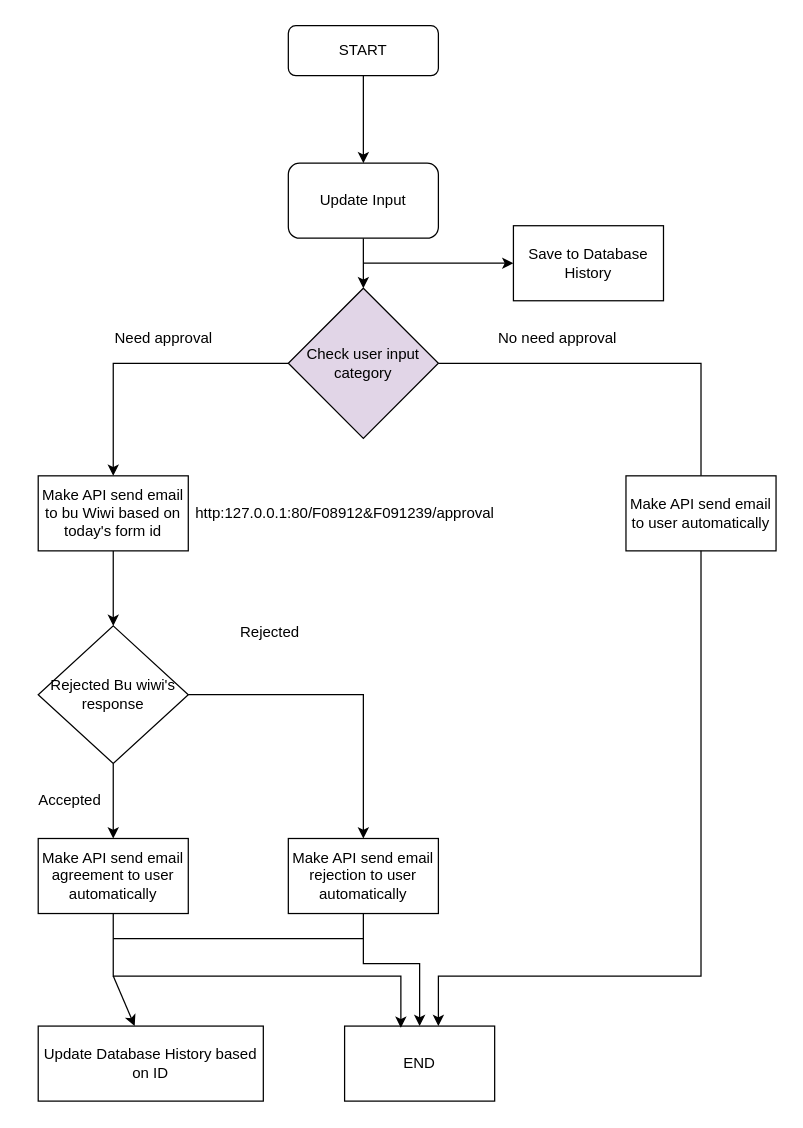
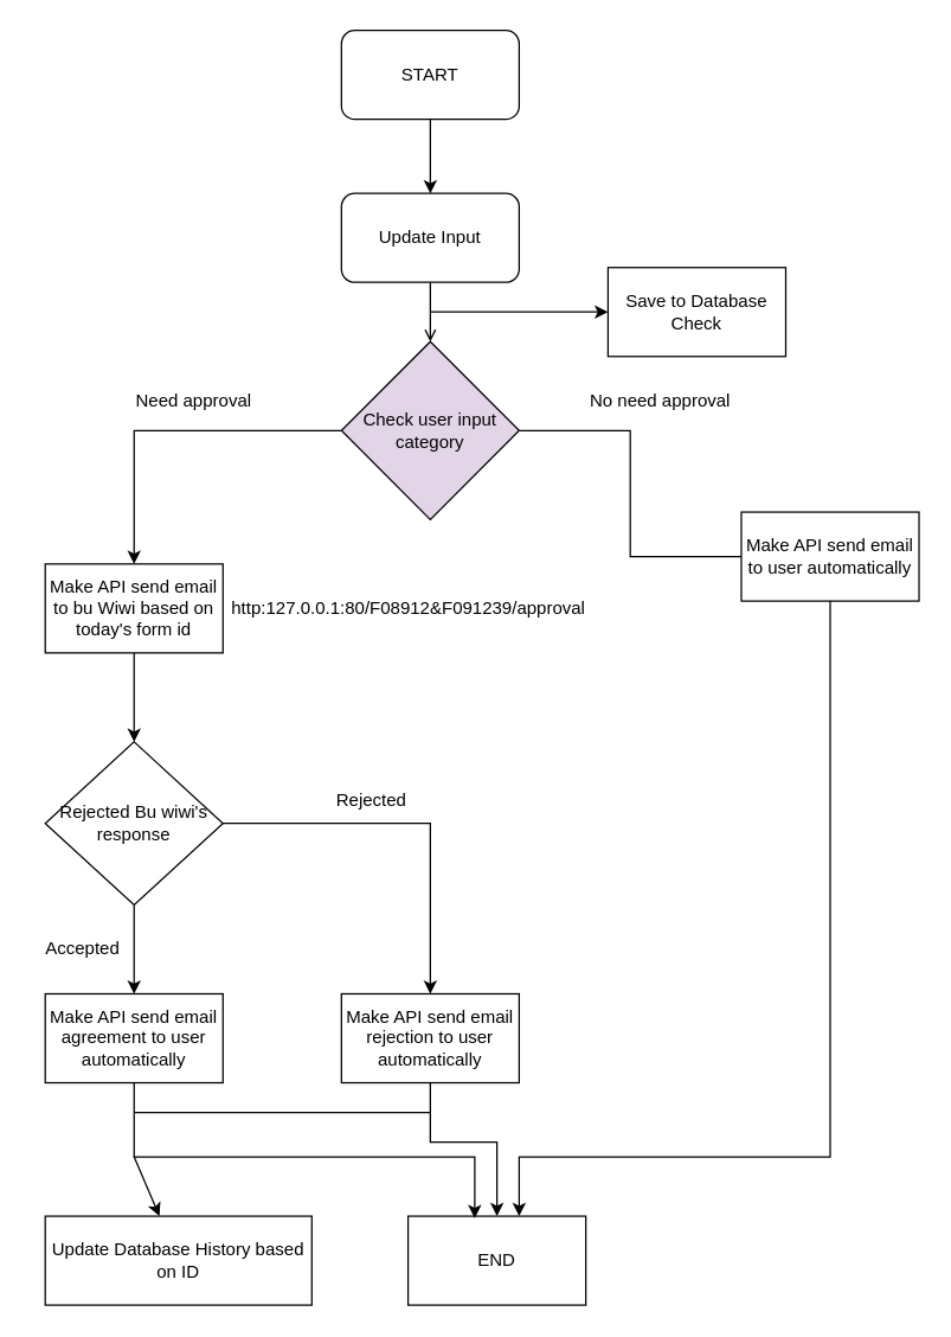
  <mxCell id="0" />
  <mxCell id="1" parent="0" />
  <mxCell id="2" value="" style="edgeStyle=orthogonalEdgeStyle;rounded=0;orthogonalLoop=1;jettySize=auto;html=1;" edge="1" parent="1" source="3" target="5"><mxGeometry relative="1" as="geometry" /></mxCell>
- <mxCell id="3" value="START" style="rounded=1;whiteSpace=wrap;html=1;" vertex="1" parent="1"><mxGeometry x="230" y="20" width="120" height="40" as="geometry" /></mxCell>
- <mxCell id="4" value="" style="edgeStyle=orthogonalEdgeStyle;rounded=0;orthogonalLoop=1;jettySize=auto;html=1;" edge="1" parent="1" source="5" target="8"><mxGeometry relative="1" as="geometry" /></mxCell>
+ <mxCell id="3" value="START" style="rounded=1;whiteSpace=wrap;html=1;" vertex="1" parent="1"><mxGeometry x="230" y="20" width="120" height="60" as="geometry" /></mxCell>
+ <mxCell id="4" value="" style="edgeStyle=orthogonalEdgeStyle;rounded=0;orthogonalLoop=1;jettySize=auto;html=1;endArrow=open;" edge="1" parent="1" source="5" target="8"><mxGeometry relative="1" as="geometry" /></mxCell>
  <mxCell id="5" value="Update Input" style="rounded=1;whiteSpace=wrap;html=1;" vertex="1" parent="1"><mxGeometry x="230" y="130" width="120" height="60" as="geometry" /></mxCell>
  <mxCell id="6" value="" style="edgeStyle=orthogonalEdgeStyle;rounded=0;orthogonalLoop=1;jettySize=auto;html=1;" edge="1" parent="1" source="8" target="10"><mxGeometry relative="1" as="geometry" /></mxCell>
  <mxCell id="7" value="" style="edgeStyle=orthogonalEdgeStyle;rounded=0;orthogonalLoop=1;jettySize=auto;html=1;endArrow=none;" edge="1" parent="1" source="8" target="11"><mxGeometry relative="1" as="geometry" /></mxCell>
  <mxCell id="8" value="Check user input category" style="rhombus;whiteSpace=wrap;html=1;fillColor=#e1d5e7;" vertex="1" parent="1"><mxGeometry x="230" y="230" width="120" height="120" as="geometry" /></mxCell>
  <mxCell id="9" value="" style="edgeStyle=orthogonalEdgeStyle;rounded=0;orthogonalLoop=1;jettySize=auto;html=1;" edge="1" parent="1" source="10" target="14"><mxGeometry relative="1" as="geometry" /></mxCell>
  <mxCell id="10" value="Make API send email to bu Wiwi based on today's form id" style="whiteSpace=wrap;html=1;" vertex="1" parent="1"><mxGeometry x="30" y="380" width="120" height="60" as="geometry" /></mxCell>
- <mxCell id="11" value="Make API send email to user automatically" style="whiteSpace=wrap;html=1;" vertex="1" parent="1"><mxGeometry x="500" y="380" width="120" height="60" as="geometry" /></mxCell>
+ <mxCell id="11" value="Make API send email to user automatically" style="whiteSpace=wrap;html=1;" vertex="1" parent="1"><mxGeometry x="500" y="345" width="120" height="60" as="geometry" /></mxCell>
  <mxCell id="12" value="" style="edgeStyle=orthogonalEdgeStyle;rounded=0;orthogonalLoop=1;jettySize=auto;html=1;" edge="1" parent="1" source="14" target="15"><mxGeometry relative="1" as="geometry" /></mxCell>
  <mxCell id="13" value="" style="edgeStyle=orthogonalEdgeStyle;rounded=0;orthogonalLoop=1;jettySize=auto;html=1;" edge="1" parent="1" source="14" target="17"><mxGeometry relative="1" as="geometry" /></mxCell>
  <mxCell id="14" value="Rejected Bu wiwi's response" style="rhombus;whiteSpace=wrap;html=1;" vertex="1" parent="1"><mxGeometry x="30" y="500" width="120" height="110" as="geometry" /></mxCell>
  <mxCell id="15" value="Make API send email agreement to user automatically" style="whiteSpace=wrap;html=1;" vertex="1" parent="1"><mxGeometry x="30" y="670" width="120" height="60" as="geometry" /></mxCell>
  <mxCell id="16" value="" style="edgeStyle=orthogonalEdgeStyle;rounded=0;orthogonalLoop=1;jettySize=auto;html=1;" edge="1" parent="1" source="17" target="18"><mxGeometry relative="1" as="geometry"><Array as="points"><mxPoint x="290" y="770" /><mxPoint x="335" y="770" /></Array></mxGeometry></mxCell>
  <mxCell id="17" value="Make API send email rejection to user automatically" style="whiteSpace=wrap;html=1;" vertex="1" parent="1"><mxGeometry x="230" y="670" width="120" height="60" as="geometry" /></mxCell>
  <mxCell id="18" value="END" style="whiteSpace=wrap;html=1;rounded=0;" vertex="1" parent="1"><mxGeometry x="275" y="820" width="120" height="60" as="geometry" /></mxCell>
  <mxCell id="19" value="" style="endArrow=classic;html=1;rounded=0;exitX=0.5;exitY=1;exitDx=0;exitDy=0;entryX=0.625;entryY=0;entryDx=0;entryDy=0;entryPerimeter=0;" edge="1" parent="1" source="11" target="18"><mxGeometry width="50" height="50" relative="1" as="geometry"><mxPoint x="270" y="670" as="sourcePoint" /><mxPoint x="320" y="620" as="targetPoint" /><Array as="points"><mxPoint x="560" y="780" /><mxPoint x="350" y="780" /></Array></mxGeometry></mxCell>
  <mxCell id="20" value="" style="endArrow=classic;html=1;rounded=0;exitX=0.5;exitY=1;exitDx=0;exitDy=0;entryX=0.375;entryY=0.023;entryDx=0;entryDy=0;entryPerimeter=0;" edge="1" parent="1" source="15" target="18"><mxGeometry width="50" height="50" relative="1" as="geometry"><mxPoint x="270" y="670" as="sourcePoint" /><mxPoint x="320" y="620" as="targetPoint" /><Array as="points"><mxPoint x="90" y="780" /><mxPoint x="320" y="780" /></Array></mxGeometry></mxCell>
- <mxCell id="21" value="Save to Database History" style="rounded=0;whiteSpace=wrap;html=1;" vertex="1" parent="1"><mxGeometry x="410" y="180" width="120" height="60" as="geometry" /></mxCell>
+ <mxCell id="21" value="Save to Database Check" style="rounded=0;whiteSpace=wrap;html=1;" vertex="1" parent="1"><mxGeometry x="410" y="180" width="120" height="60" as="geometry" /></mxCell>
  <mxCell id="22" value="" style="endArrow=classic;html=1;rounded=0;entryX=0;entryY=0.5;entryDx=0;entryDy=0;" edge="1" parent="1" target="21"><mxGeometry width="50" height="50" relative="1" as="geometry"><mxPoint x="290" y="210" as="sourcePoint" /><mxPoint x="570" y="230" as="targetPoint" /></mxGeometry></mxCell>
  <mxCell id="23" value="Update Database History based on ID" style="rounded=0;whiteSpace=wrap;html=1;" vertex="1" parent="1"><mxGeometry x="30" y="820" width="180" height="60" as="geometry" /></mxCell>
  <mxCell id="24" value="" style="endArrow=classic;html=1;rounded=0;" edge="1" parent="1" target="23"><mxGeometry width="50" height="50" relative="1" as="geometry"><mxPoint x="90" y="780" as="sourcePoint" /><mxPoint x="350" y="670" as="targetPoint" /></mxGeometry></mxCell>
  <mxCell id="25" value="" style="endArrow=none;html=1;rounded=0;" edge="1" parent="1"><mxGeometry width="50" height="50" relative="1" as="geometry"><mxPoint x="290" y="750" as="sourcePoint" /><mxPoint x="90" y="750" as="targetPoint" /></mxGeometry></mxCell>
  <mxCell id="26" value="Need approval" style="text;html=1;align=center;verticalAlign=middle;resizable=0;points=[];autosize=1;strokeColor=none;fillColor=none;" vertex="1" parent="1"><mxGeometry x="85" y="260" width="90" height="20" as="geometry" /></mxCell>
  <mxCell id="27" value="No need approval" style="text;html=1;align=center;verticalAlign=middle;resizable=0;points=[];autosize=1;strokeColor=none;fillColor=none;" vertex="1" parent="1"><mxGeometry x="390" y="260" width="110" height="20" as="geometry" /></mxCell>
- <mxCell id="28" value="Rejected" style="text;html=1;align=center;verticalAlign=middle;resizable=0;points=[];autosize=1;strokeColor=none;fillColor=none;" vertex="1" parent="1"><mxGeometry x="185" y="495" width="60" height="20" as="geometry" /></mxCell>
+ <mxCell id="28" value="Rejected" style="text;html=1;align=center;verticalAlign=middle;resizable=0;points=[];autosize=1;strokeColor=none;fillColor=none;" vertex="1" parent="1"><mxGeometry x="220" y="530" width="60" height="20" as="geometry" /></mxCell>
  <mxCell id="29" value="Accepted" style="text;html=1;align=center;verticalAlign=middle;resizable=0;points=[];autosize=1;strokeColor=none;fillColor=none;" vertex="1" parent="1"><mxGeometry x="20" y="630" width="70" height="20" as="geometry" /></mxCell>
  <mxCell id="30" value="http:127.0.0.1:80/F08912&amp;amp;F091239/approval" style="text;html=1;align=center;verticalAlign=middle;resizable=0;points=[];autosize=1;strokeColor=none;fillColor=none;" vertex="1" parent="1"><mxGeometry x="150" y="400" width="250" height="20" as="geometry" /></mxCell>
